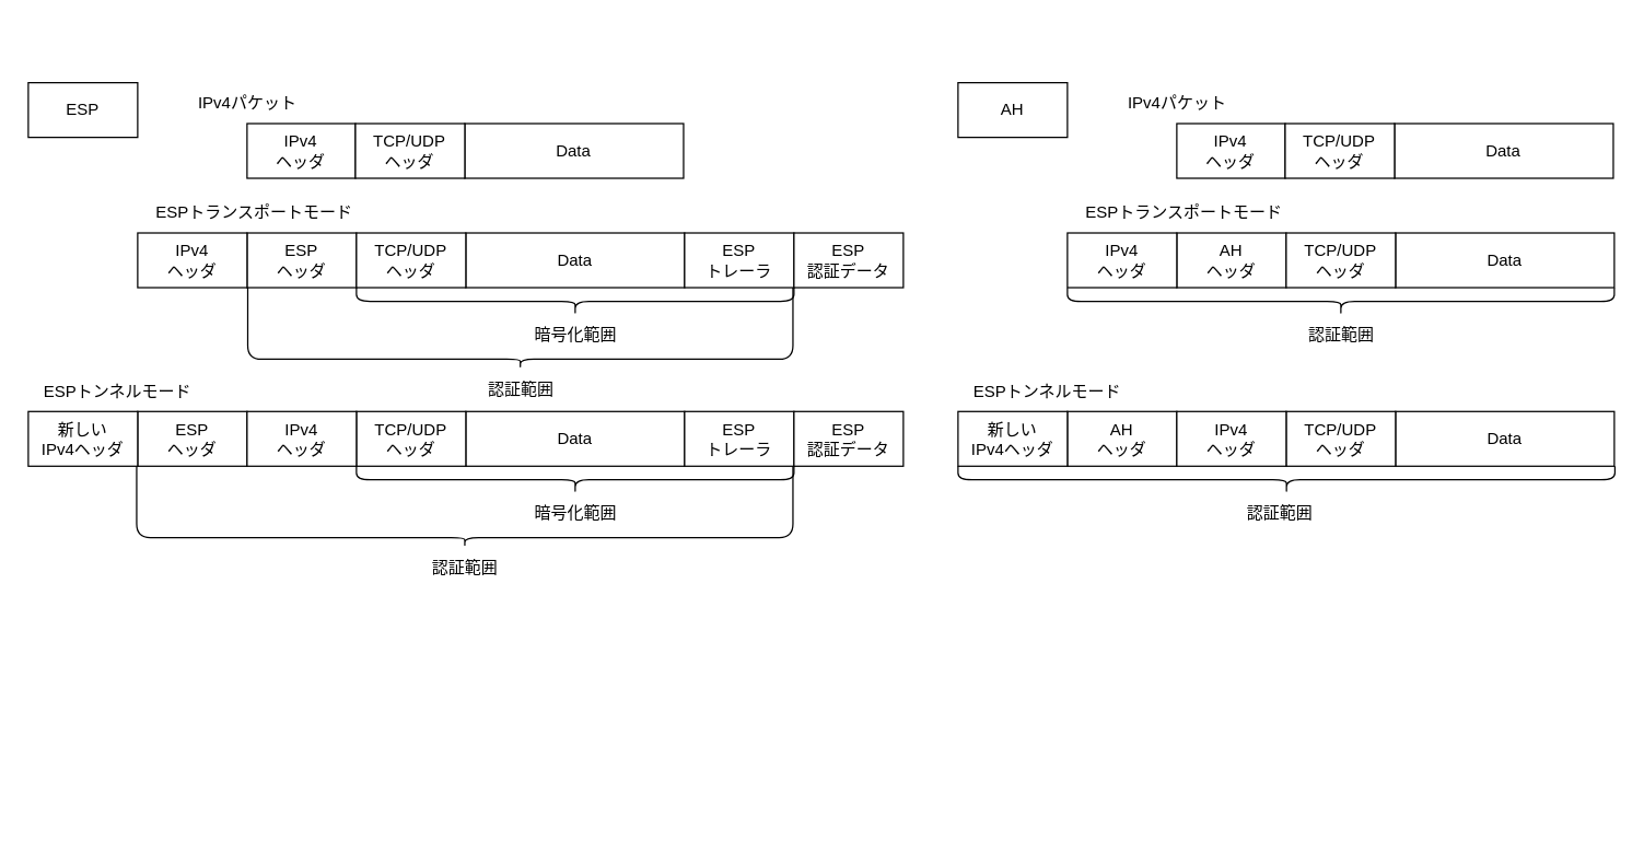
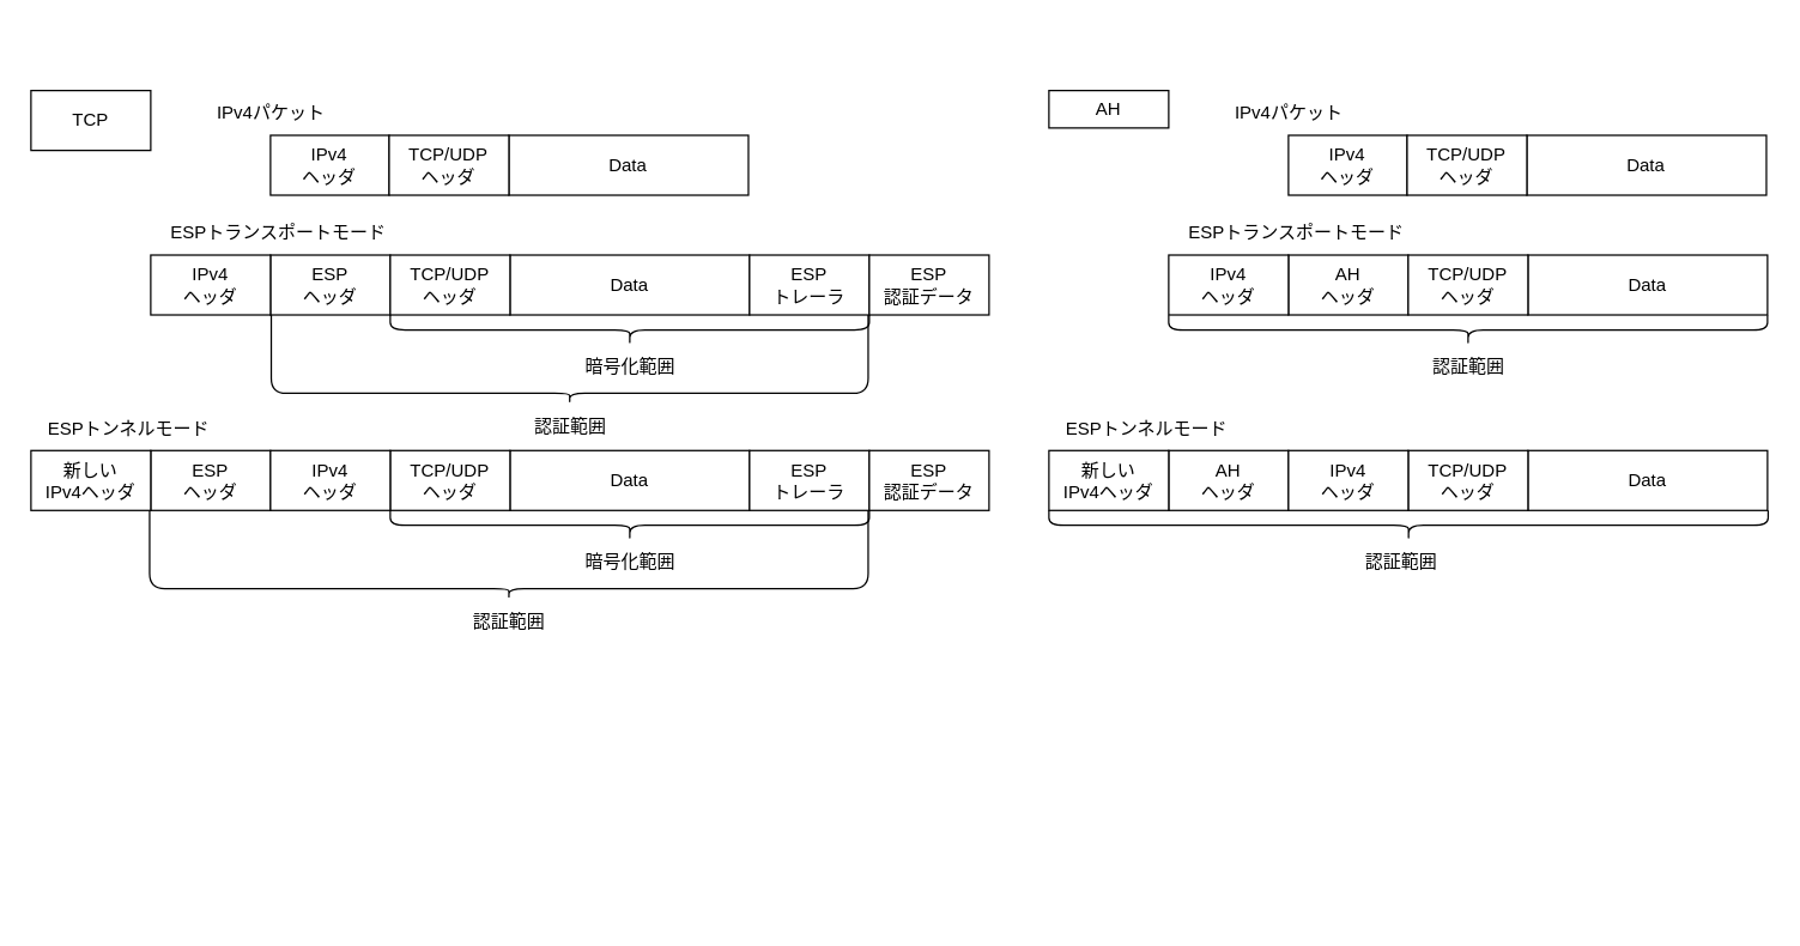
  <mxCell id="0" />
  <mxCell id="1" parent="0" />
  <mxCell id="2" value="IPv4&lt;div&gt;ヘッダ&lt;/div&gt;" style="rounded=0;whiteSpace=wrap;html=1;" vertex="1" parent="1"><mxGeometry x="180" y="89.91" width="79.26" height="40" as="geometry" /></mxCell>
  <mxCell id="3" value="Data" style="rounded=0;whiteSpace=wrap;html=1;" vertex="1" parent="1"><mxGeometry x="339.26" y="89.91" width="160" height="40" as="geometry" /></mxCell>
  <mxCell id="4" value="TCP/UDP&lt;div&gt;ヘッダ&lt;/div&gt;" style="rounded=0;whiteSpace=wrap;html=1;" vertex="1" parent="1"><mxGeometry x="259.26" y="89.91" width="80" height="40" as="geometry" /></mxCell>
  <mxCell id="5" value="Data" style="rounded=0;whiteSpace=wrap;html=1;" vertex="1" parent="1"><mxGeometry x="340" y="169.91" width="160" height="40" as="geometry" /></mxCell>
  <mxCell id="6" value="Data" style="rounded=0;whiteSpace=wrap;html=1;" vertex="1" parent="1"><mxGeometry x="340" y="300.53" width="160" height="40" as="geometry" /></mxCell>
  <mxCell id="7" value="ESP&lt;div&gt;ヘッダ&lt;/div&gt;" style="rounded=0;whiteSpace=wrap;html=1;" vertex="1" parent="1"><mxGeometry x="180" y="169.91" width="80" height="40" as="geometry" /></mxCell>
  <mxCell id="8" value="TCP/UDP&lt;div&gt;ヘッダ&lt;/div&gt;" style="rounded=0;whiteSpace=wrap;html=1;" vertex="1" parent="1"><mxGeometry x="260" y="169.91" width="80" height="40" as="geometry" /></mxCell>
  <mxCell id="9" value="IPv4&lt;div&gt;ヘッダ&lt;/div&gt;" style="rounded=0;whiteSpace=wrap;html=1;" vertex="1" parent="1"><mxGeometry x="100" y="169.91" width="80" height="40" as="geometry" /></mxCell>
  <mxCell id="10" value="TCP/UDP&lt;div&gt;ヘッダ&lt;/div&gt;" style="rounded=0;whiteSpace=wrap;html=1;" vertex="1" parent="1"><mxGeometry x="260" y="300.53" width="80" height="40" as="geometry" /></mxCell>
  <mxCell id="11" value="ESP&lt;div&gt;ヘッダ&lt;/div&gt;" style="rounded=0;whiteSpace=wrap;html=1;" vertex="1" parent="1"><mxGeometry x="100" y="300.53" width="80" height="40" as="geometry" /></mxCell>
  <mxCell id="12" value="IPv4&lt;div&gt;ヘッダ&lt;/div&gt;" style="rounded=0;whiteSpace=wrap;html=1;" vertex="1" parent="1"><mxGeometry x="180" y="300.53" width="80" height="40" as="geometry" /></mxCell>
  <mxCell id="13" value="&lt;div&gt;新しい&lt;/div&gt;IPv4ヘッダ" style="rounded=0;whiteSpace=wrap;html=1;" vertex="1" parent="1"><mxGeometry y="300.53" width="80" height="40" as="geometry" x="20" /></mxCell>
  <mxCell id="14" value="ESP&lt;div&gt;トレーラ&lt;/div&gt;" style="rounded=0;whiteSpace=wrap;html=1;" vertex="1" parent="1"><mxGeometry x="500" y="300.53" width="80" height="40" as="geometry" /></mxCell>
  <mxCell id="15" value="ESP&lt;div&gt;認証データ&lt;/div&gt;" style="rounded=0;whiteSpace=wrap;html=1;" vertex="1" parent="1"><mxGeometry x="580" y="300.53" width="80" height="40" as="geometry" /></mxCell>
  <mxCell id="16" value="ESP&lt;div&gt;トレーラ&lt;/div&gt;" style="rounded=0;whiteSpace=wrap;html=1;" vertex="1" parent="1"><mxGeometry x="500" y="169.91" width="80" height="40" as="geometry" /></mxCell>
  <mxCell id="17" value="ESP&lt;div&gt;認証データ&lt;/div&gt;" style="rounded=0;whiteSpace=wrap;html=1;" vertex="1" parent="1"><mxGeometry x="580" y="169.91" width="80" height="40" as="geometry" /></mxCell>
  <mxCell id="18" value="" style="shape=curlyBracket;whiteSpace=wrap;html=1;rounded=1;flipH=1;labelPosition=right;verticalLabelPosition=middle;align=left;verticalAlign=middle;rotation=90;" vertex="1" parent="1"><mxGeometry x="410" y="59.91" width="20" height="320" as="geometry" /></mxCell>
  <mxCell id="19" value="" style="shape=curlyBracket;whiteSpace=wrap;html=1;rounded=1;flipH=1;labelPosition=right;verticalLabelPosition=middle;align=left;verticalAlign=middle;rotation=90;size=0.112;" vertex="1" parent="1"><mxGeometry x="350.42" y="40" width="58.93" height="398.75" as="geometry" /></mxCell>
  <mxCell id="20" value="認証範囲" style="text;html=1;align=center;verticalAlign=middle;resizable=0;points=[];autosize=1;strokeColor=none;fillColor=none;" vertex="1" parent="1"><mxGeometry x="344.88" y="269.91" width="70" height="30" as="geometry" /></mxCell>
  <mxCell id="21" value="暗号化範囲" style="text;html=1;align=center;verticalAlign=middle;resizable=0;points=[];autosize=1;strokeColor=none;fillColor=none;" vertex="1" parent="1"><mxGeometry x="380" y="229.91" width="80" height="30" as="geometry" /></mxCell>
  <mxCell id="22" value="" style="shape=curlyBracket;whiteSpace=wrap;html=1;rounded=1;flipH=1;labelPosition=right;verticalLabelPosition=middle;align=left;verticalAlign=middle;rotation=90;" vertex="1" parent="1"><mxGeometry x="410" y="190.44" width="20" height="320" as="geometry" /></mxCell>
  <mxCell id="23" value="" style="shape=curlyBracket;whiteSpace=wrap;html=1;rounded=1;flipH=1;labelPosition=right;verticalLabelPosition=middle;align=left;verticalAlign=middle;rotation=90;size=0.112;" vertex="1" parent="1"><mxGeometry x="309.8" y="129.91" width="58.93" height="480" as="geometry" /></mxCell>
  <mxCell id="24" value="認証範囲" style="text;html=1;align=center;verticalAlign=middle;resizable=0;points=[];autosize=1;strokeColor=none;fillColor=none;" vertex="1" parent="1"><mxGeometry x="304.26" y="400.44" width="70" height="30" as="geometry" /></mxCell>
  <mxCell id="25" value="暗号化範囲" style="text;html=1;align=center;verticalAlign=middle;resizable=0;points=[];autosize=1;strokeColor=none;fillColor=none;" vertex="1" parent="1"><mxGeometry x="380" y="360.44" width="80" height="30" as="geometry" /></mxCell>
  <mxCell id="26" value="IPv4パケット" style="text;html=1;align=center;verticalAlign=middle;resizable=0;points=[];autosize=1;strokeColor=none;fillColor=none;" vertex="1" parent="1"><mxGeometry x="130" y="59.91" width="100" height="30" as="geometry" /></mxCell>
  <mxCell id="27" value="ESPトランスポートモード" style="text;html=1;align=center;verticalAlign=middle;resizable=0;points=[];autosize=1;strokeColor=none;fillColor=none;" vertex="1" parent="1"><mxGeometry x="100" y="139.91" width="170" height="30" as="geometry" /></mxCell>
  <mxCell id="28" value="ESPトンネルモード" style="text;html=1;align=center;verticalAlign=middle;resizable=0;points=[];autosize=1;strokeColor=none;fillColor=none;" vertex="1" parent="1"><mxGeometry y="270.53" width="130" height="30" as="geometry" x="20" /></mxCell>
  <mxCell id="29" value="IPv4&lt;div&gt;ヘッダ&lt;/div&gt;" style="rounded=0;whiteSpace=wrap;html=1;" vertex="1" parent="1"><mxGeometry x="860" y="89.91" width="79.26" height="40" as="geometry" /></mxCell>
  <mxCell id="30" value="Data" style="rounded=0;whiteSpace=wrap;html=1;" vertex="1" parent="1"><mxGeometry x="1019.26" y="89.91" width="160" height="40" as="geometry" /></mxCell>
  <mxCell id="31" value="TCP/UDP&lt;div&gt;ヘッダ&lt;/div&gt;" style="rounded=0;whiteSpace=wrap;html=1;" vertex="1" parent="1"><mxGeometry x="939.26" y="89.91" width="80" height="40" as="geometry" /></mxCell>
  <mxCell id="32" value="Data" style="rounded=0;whiteSpace=wrap;html=1;" vertex="1" parent="1"><mxGeometry x="1020" y="169.91" width="160" height="40" as="geometry" /></mxCell>
  <mxCell id="33" value="Data" style="rounded=0;whiteSpace=wrap;html=1;" vertex="1" parent="1"><mxGeometry x="1020" y="300.53" width="160" height="40" as="geometry" /></mxCell>
  <mxCell id="34" value="&lt;div&gt;AH&lt;/div&gt;&lt;div&gt;ヘッダ&lt;/div&gt;" style="rounded=0;whiteSpace=wrap;html=1;" vertex="1" parent="1"><mxGeometry x="860" y="169.91" width="80" height="40" as="geometry" /></mxCell>
  <mxCell id="35" value="TCP/UDP&lt;div&gt;ヘッダ&lt;/div&gt;" style="rounded=0;whiteSpace=wrap;html=1;" vertex="1" parent="1"><mxGeometry x="940" y="169.91" width="80" height="40" as="geometry" /></mxCell>
  <mxCell id="36" value="IPv4&lt;div&gt;ヘッダ&lt;/div&gt;" style="rounded=0;whiteSpace=wrap;html=1;" vertex="1" parent="1"><mxGeometry x="780" y="169.91" width="80" height="40" as="geometry" /></mxCell>
  <mxCell id="37" value="TCP/UDP&lt;div&gt;ヘッダ&lt;/div&gt;" style="rounded=0;whiteSpace=wrap;html=1;" vertex="1" parent="1"><mxGeometry x="940" y="300.53" width="80" height="40" as="geometry" /></mxCell>
  <mxCell id="38" value="&lt;div&gt;AH&lt;/div&gt;&lt;div&gt;ヘッダ&lt;/div&gt;" style="rounded=0;whiteSpace=wrap;html=1;" vertex="1" parent="1"><mxGeometry x="780" y="300.53" width="80" height="40" as="geometry" /></mxCell>
  <mxCell id="39" value="IPv4&lt;div&gt;ヘッダ&lt;/div&gt;" style="rounded=0;whiteSpace=wrap;html=1;" vertex="1" parent="1"><mxGeometry x="860" y="300.53" width="80" height="40" as="geometry" /></mxCell>
  <mxCell id="40" value="&lt;div&gt;新しい&lt;/div&gt;IPv4ヘッダ" style="rounded=0;whiteSpace=wrap;html=1;" vertex="1" parent="1"><mxGeometry x="700" y="300.53" width="80" height="40" as="geometry" /></mxCell>
  <mxCell id="41" value="" style="shape=curlyBracket;whiteSpace=wrap;html=1;rounded=1;flipH=1;labelPosition=right;verticalLabelPosition=middle;align=left;verticalAlign=middle;rotation=90;" vertex="1" parent="1"><mxGeometry x="970" y="20" width="20" height="400" as="geometry" /></mxCell>
  <mxCell id="42" value="認証範囲" style="text;html=1;align=center;verticalAlign=middle;resizable=0;points=[];autosize=1;strokeColor=none;fillColor=none;" vertex="1" parent="1"><mxGeometry x="945" y="229.91" width="70" height="30" as="geometry" /></mxCell>
  <mxCell id="43" value="" style="shape=curlyBracket;whiteSpace=wrap;html=1;rounded=1;flipH=1;labelPosition=right;verticalLabelPosition=middle;align=left;verticalAlign=middle;rotation=90;" vertex="1" parent="1"><mxGeometry x="930.22" y="110.22" width="20" height="480.44" as="geometry" /></mxCell>
  <mxCell id="44" value="認証範囲" style="text;html=1;align=center;verticalAlign=middle;resizable=0;points=[];autosize=1;strokeColor=none;fillColor=none;" vertex="1" parent="1"><mxGeometry x="900" y="360.44" width="70" height="30" as="geometry" /></mxCell>
  <mxCell id="45" value="IPv4パケット" style="text;html=1;align=center;verticalAlign=middle;resizable=0;points=[];autosize=1;strokeColor=none;fillColor=none;" vertex="1" parent="1"><mxGeometry x="810" y="59.91" width="100" height="30" as="geometry" /></mxCell>
  <mxCell id="46" value="ESPトランスポートモード" style="text;html=1;align=center;verticalAlign=middle;resizable=0;points=[];autosize=1;strokeColor=none;fillColor=none;" vertex="1" parent="1"><mxGeometry x="780" y="139.91" width="170" height="30" as="geometry" /></mxCell>
  <mxCell id="47" value="ESPトンネルモード" style="text;html=1;align=center;verticalAlign=middle;resizable=0;points=[];autosize=1;strokeColor=none;fillColor=none;" vertex="1" parent="1"><mxGeometry x="700" y="270.53" width="130" height="30" as="geometry" /></mxCell>
- <mxCell id="48" value="ESP" style="rounded=0;whiteSpace=wrap;html=1;" vertex="1" parent="1"><mxGeometry width="80" height="40" as="geometry" x="20" y="60" /></mxCell>
- <mxCell id="49" value="AH" style="rounded=0;whiteSpace=wrap;html=1;" vertex="1" parent="1"><mxGeometry x="700" width="80" height="40" as="geometry" y="60" /></mxCell>
+ <mxCell id="48" value="TCP" style="rounded=0;whiteSpace=wrap;html=1;" vertex="1" parent="1"><mxGeometry width="80" height="40" as="geometry" x="20" y="60" /></mxCell>
+ <mxCell id="49" value="AH" style="rounded=0;whiteSpace=wrap;html=1;" vertex="1" parent="1"><mxGeometry x="700" y="60" width="80" height="25" as="geometry" /></mxCell>
